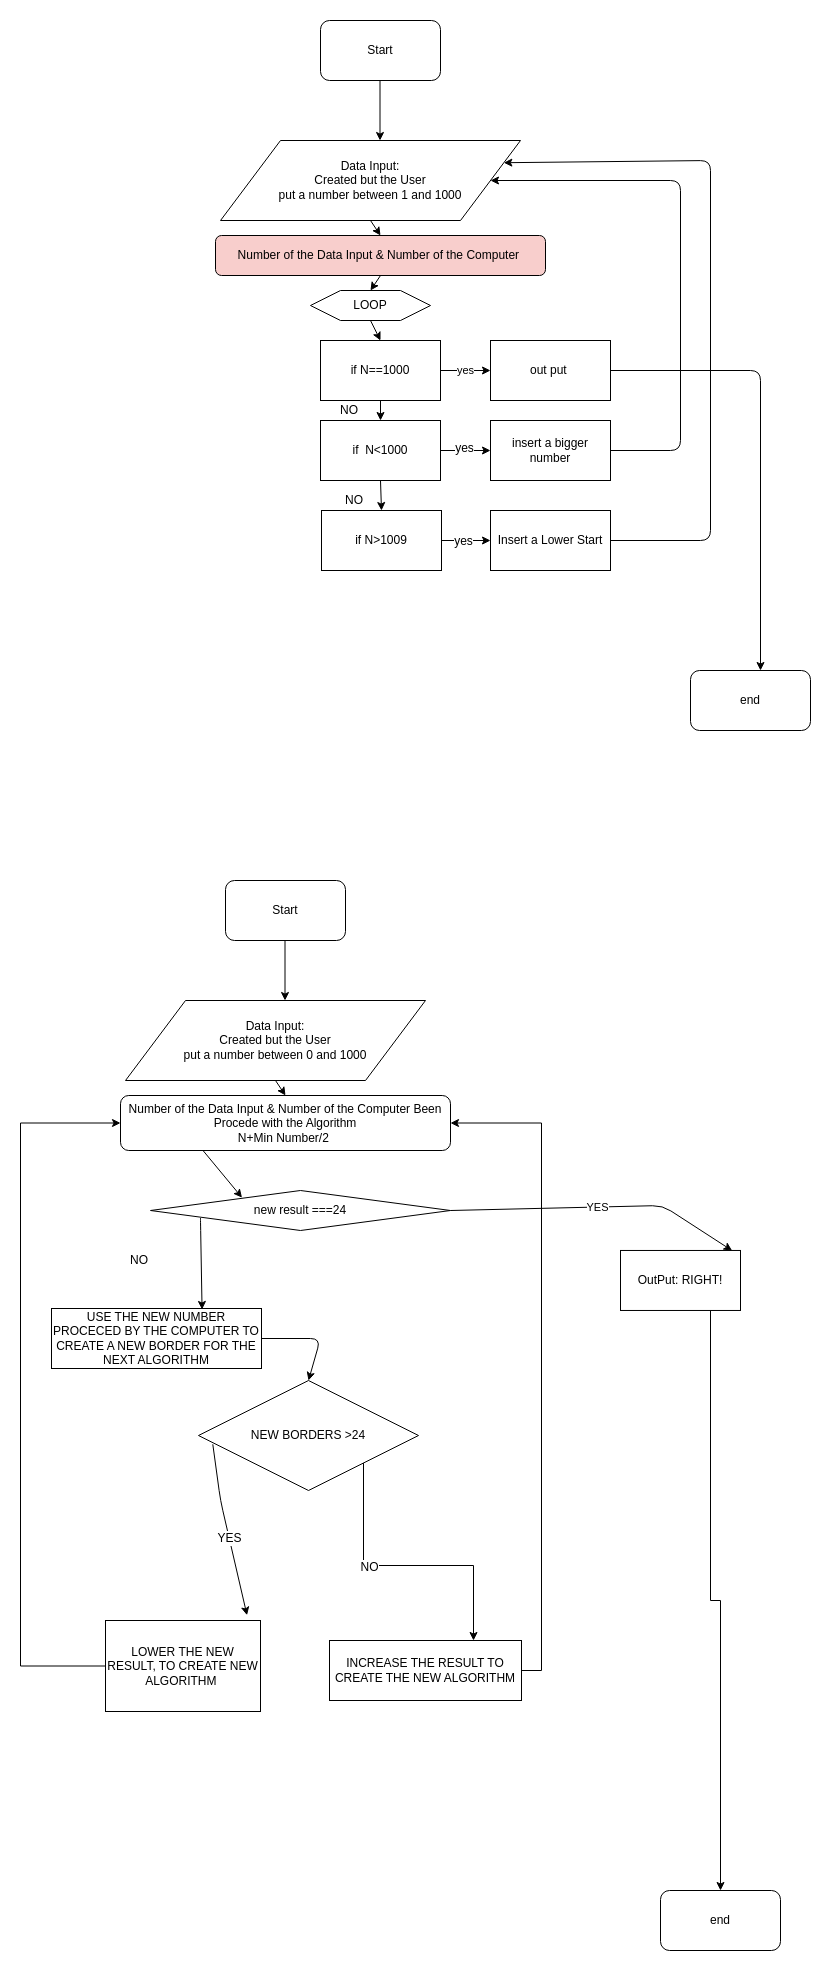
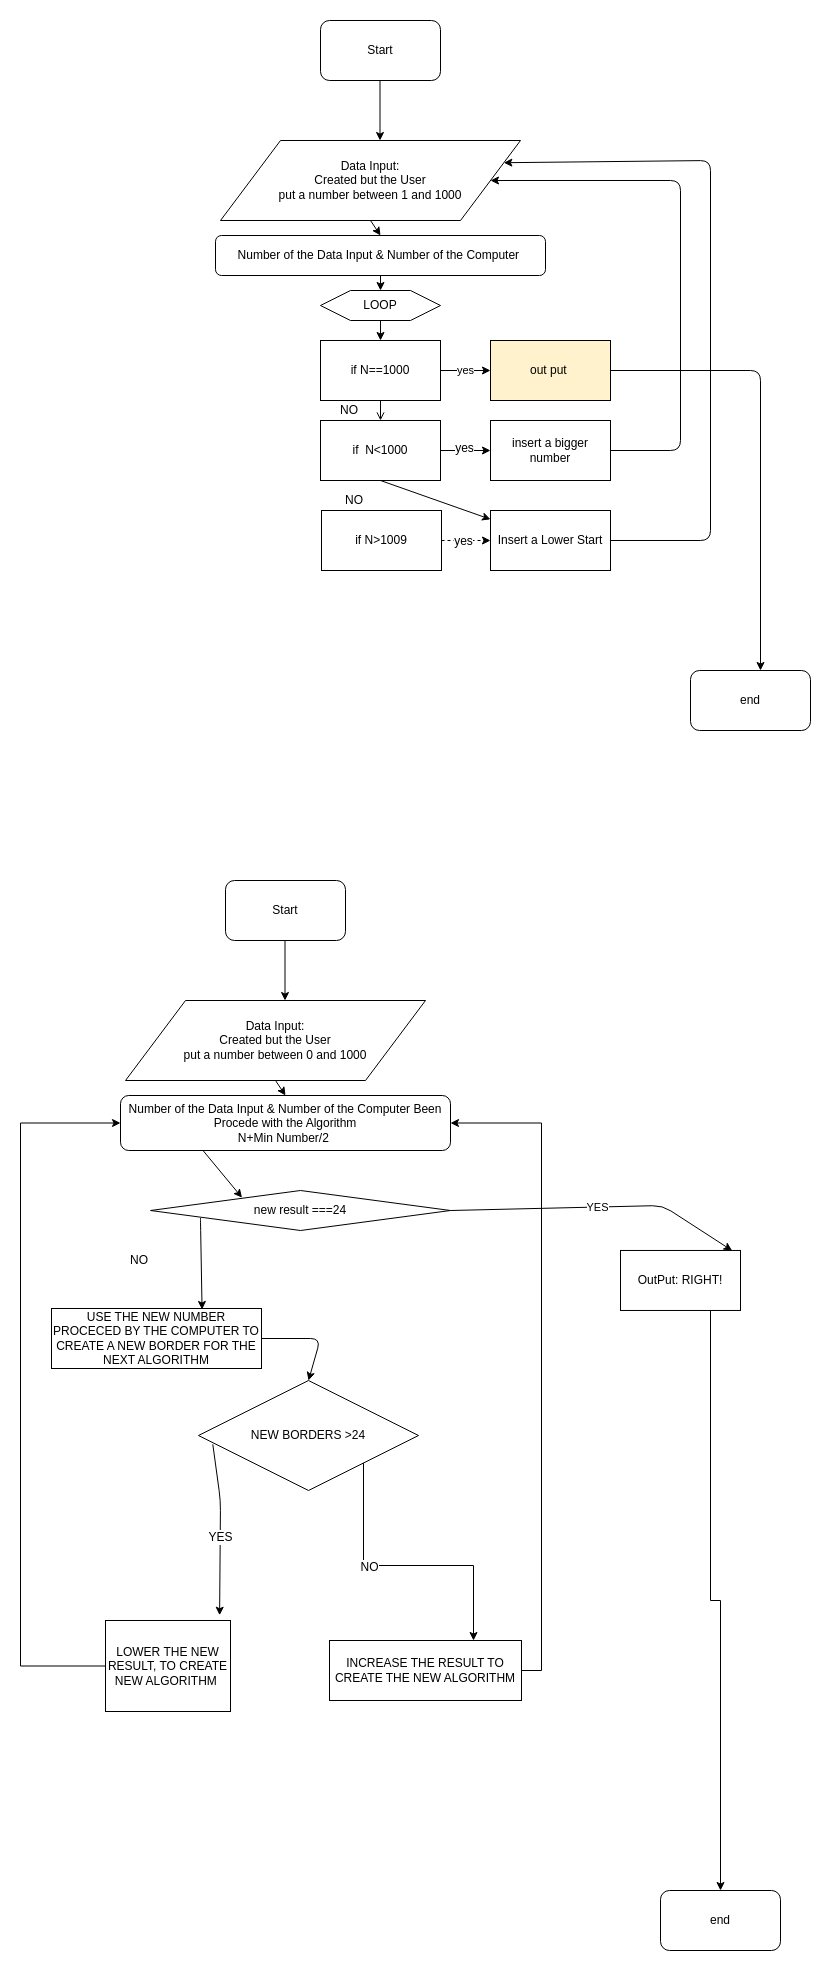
  <mxCell id="0" />
  <mxCell id="1" parent="0" />
  <mxCell id="2" value="Start" style="rounded=1;whiteSpace=wrap;html=1;" vertex="1" parent="1"><mxGeometry x="320" y="20" width="120" height="60" as="geometry" /></mxCell>
  <mxCell id="3" value="" style="endArrow=classic;html=1;" edge="1" parent="1"><mxGeometry width="50" height="50" relative="1" as="geometry"><mxPoint x="379.5" y="80" as="sourcePoint" /><mxPoint x="379.5" y="140" as="targetPoint" /></mxGeometry></mxCell>
  <mxCell id="4" value="Data Input:&lt;br&gt;Created but the User&lt;br&gt;put a number between 1 and 1000" style="shape=parallelogram;perimeter=parallelogramPerimeter;whiteSpace=wrap;html=1;" vertex="1" parent="1"><mxGeometry x="220" y="140" width="300" height="80" as="geometry" /></mxCell>
- <mxCell id="5" value="LOOP" style="shape=hexagon;perimeter=hexagonPerimeter2;whiteSpace=wrap;html=1;" vertex="1" parent="1"><mxGeometry x="310" y="290" width="120" height="30" as="geometry" /></mxCell>
+ <mxCell id="5" value="LOOP" style="shape=hexagon;perimeter=hexagonPerimeter2;whiteSpace=wrap;html=1;" vertex="1" parent="1"><mxGeometry x="320" y="290" width="120" height="30" as="geometry" /></mxCell>
  <mxCell id="6" value="if N==1000" style="rounded=0;whiteSpace=wrap;html=1;" vertex="1" parent="1"><mxGeometry x="320" y="340" width="120" height="60" as="geometry" /></mxCell>
- <mxCell id="7" value="out put&amp;nbsp;" style="rounded=0;whiteSpace=wrap;html=1;" vertex="1" parent="1"><mxGeometry x="490" y="340" width="120" height="60" as="geometry" /></mxCell>
+ <mxCell id="7" value="out put&amp;nbsp;" style="rounded=0;whiteSpace=wrap;html=1;fillColor=#fff2cc;" vertex="1" parent="1"><mxGeometry x="490" y="340" width="120" height="60" as="geometry" /></mxCell>
  <mxCell id="8" value="yes" style="endArrow=classic;html=1;exitX=1;exitY=0.5;exitDx=0;exitDy=0;entryX=0;entryY=0.5;entryDx=0;entryDy=0;" edge="1" parent="1" source="6" target="7"><mxGeometry width="50" height="50" relative="1" as="geometry"><mxPoint x="310" y="760" as="sourcePoint" /><mxPoint x="360" y="710" as="targetPoint" /><Array as="points"><mxPoint x="490" y="370" /></Array></mxGeometry></mxCell>
  <mxCell id="9" value="if &amp;nbsp;N&amp;lt;1000" style="rounded=0;whiteSpace=wrap;html=1;" vertex="1" parent="1"><mxGeometry x="320" y="420" width="120" height="60" as="geometry" /></mxCell>
  <mxCell id="10" value="insert a bigger number" style="rounded=0;whiteSpace=wrap;html=1;" vertex="1" parent="1"><mxGeometry x="490" y="420" width="120" height="60" as="geometry" /></mxCell>
  <mxCell id="11" value="if N&amp;gt;1009" style="rounded=0;whiteSpace=wrap;html=1;" vertex="1" parent="1"><mxGeometry x="321" y="510" width="120" height="60" as="geometry" /></mxCell>
  <mxCell id="12" value="Insert a Lower Start" style="rounded=0;whiteSpace=wrap;html=1;" vertex="1" parent="1"><mxGeometry x="490" y="510" width="120" height="60" as="geometry" /></mxCell>
  <mxCell id="13" value="" style="endArrow=classic;html=1;exitX=1;exitY=0.5;exitDx=0;exitDy=0;entryX=0;entryY=0.5;entryDx=0;entryDy=0;" edge="1" parent="1" source="9" target="10"><mxGeometry width="50" height="50" relative="1" as="geometry"><mxPoint x="440" y="480" as="sourcePoint" /><mxPoint x="490" y="430" as="targetPoint" /></mxGeometry></mxCell>
  <mxCell id="14" value="yes" style="text;html=1;resizable=0;points=[];align=center;verticalAlign=middle;labelBackgroundColor=#ffffff;" vertex="1" connectable="0" parent="13"><mxGeometry x="-0.08" y="3" relative="1" as="geometry"><mxPoint as="offset" /></mxGeometry></mxCell>
- <mxCell id="15" value="" style="endArrow=classic;html=1;exitX=1;exitY=0.5;exitDx=0;exitDy=0;entryX=0;entryY=0.5;entryDx=0;entryDy=0;" edge="1" parent="1" source="11" target="12"><mxGeometry width="50" height="50" relative="1" as="geometry"><mxPoint x="440" y="560" as="sourcePoint" /><mxPoint x="490" y="510" as="targetPoint" /></mxGeometry></mxCell>
+ <mxCell id="15" value="" style="endArrow=classic;html=1;exitX=1;exitY=0.5;exitDx=0;exitDy=0;entryX=0;entryY=0.5;entryDx=0;entryDy=0;dashed=1;" edge="1" parent="1" source="11" target="12"><mxGeometry width="50" height="50" relative="1" as="geometry"><mxPoint x="440" y="560" as="sourcePoint" /><mxPoint x="490" y="510" as="targetPoint" /></mxGeometry></mxCell>
  <mxCell id="16" value="yes" style="text;html=1;resizable=0;points=[];align=center;verticalAlign=middle;labelBackgroundColor=#ffffff;" vertex="1" connectable="0" parent="15"><mxGeometry x="-0.16" relative="1" as="geometry"><mxPoint as="offset" /></mxGeometry></mxCell>
  <mxCell id="17" value="" style="endArrow=classic;html=1;exitX=0.5;exitY=1;exitDx=0;exitDy=0;entryX=0.5;entryY=0;entryDx=0;entryDy=0;" edge="1" parent="1" source="5" target="6"><mxGeometry width="50" height="50" relative="1" as="geometry"><mxPoint x="350" y="350" as="sourcePoint" /><mxPoint x="400" y="300" as="targetPoint" /></mxGeometry></mxCell>
- <mxCell id="18" value="" style="endArrow=classic;html=1;exitX=0.5;exitY=1;exitDx=0;exitDy=0;entryX=0.5;entryY=0;entryDx=0;entryDy=0;" edge="1" parent="1" source="6" target="9"><mxGeometry width="50" height="50" relative="1" as="geometry"><mxPoint x="360" y="430" as="sourcePoint" /><mxPoint x="410" y="380" as="targetPoint" /></mxGeometry></mxCell>
- <mxCell id="19" value="" style="endArrow=classic;html=1;exitX=0.5;exitY=1;exitDx=0;exitDy=0;entryX=0.5;entryY=0;entryDx=0;entryDy=0;" edge="1" parent="1" source="9" target="11"><mxGeometry width="50" height="50" relative="1" as="geometry"><mxPoint x="360" y="530" as="sourcePoint" /><mxPoint x="410" y="480" as="targetPoint" /></mxGeometry></mxCell>
+ <mxCell id="18" value="" style="endArrow=open;html=1;exitX=0.5;exitY=1;exitDx=0;exitDy=0;entryX=0.5;entryY=0;entryDx=0;entryDy=0;" edge="1" parent="1" source="6" target="9"><mxGeometry width="50" height="50" relative="1" as="geometry"><mxPoint x="360" y="430" as="sourcePoint" /><mxPoint x="410" y="380" as="targetPoint" /></mxGeometry></mxCell>
+ <mxCell id="19" value="" style="endArrow=classic;html=1;exitX=0.5;exitY=1;exitDx=0;exitDy=0;" edge="1" parent="1" source="9" target="12"><mxGeometry width="50" height="50" relative="1" as="geometry"><mxPoint x="360" y="530" as="sourcePoint" /><mxPoint x="410" y="480" as="targetPoint" /></mxGeometry></mxCell>
  <mxCell id="20" value="" style="endArrow=classic;html=1;exitX=1;exitY=0.5;exitDx=0;exitDy=0;entryX=1;entryY=0.5;entryDx=0;entryDy=0;" edge="1" parent="1" source="10" target="4"><mxGeometry width="50" height="50" relative="1" as="geometry"><mxPoint x="310" y="640" as="sourcePoint" /><mxPoint x="360" y="590" as="targetPoint" /><Array as="points"><mxPoint x="680" y="450" /><mxPoint x="680" y="180" /></Array></mxGeometry></mxCell>
  <mxCell id="21" value="" style="endArrow=classic;html=1;exitX=1;exitY=0.5;exitDx=0;exitDy=0;entryX=1;entryY=0.25;entryDx=0;entryDy=0;" edge="1" parent="1" source="12" target="4"><mxGeometry width="50" height="50" relative="1" as="geometry"><mxPoint x="640" y="540" as="sourcePoint" /><mxPoint x="470" y="270" as="targetPoint" /><Array as="points"><mxPoint x="710" y="540" /><mxPoint x="710" y="160" /></Array></mxGeometry></mxCell>
- <mxCell id="22" value="Number of the Data Input &amp;amp; Number of the Computer&amp;nbsp;" style="rounded=1;whiteSpace=wrap;html=1;fillColor=#f8cecc;" vertex="1" parent="1"><mxGeometry x="215" y="235" width="330" height="40" as="geometry" /></mxCell>
+ <mxCell id="22" value="Number of the Data Input &amp;amp; Number of the Computer&amp;nbsp;" style="rounded=1;whiteSpace=wrap;html=1;" vertex="1" parent="1"><mxGeometry x="215" y="235" width="330" height="40" as="geometry" /></mxCell>
  <mxCell id="23" value="" style="endArrow=classic;html=1;exitX=0.5;exitY=1;exitDx=0;exitDy=0;entryX=0.5;entryY=0;entryDx=0;entryDy=0;" edge="1" parent="1" source="4" target="22"><mxGeometry width="50" height="50" relative="1" as="geometry"><mxPoint x="360" y="260" as="sourcePoint" /><mxPoint x="410" y="210" as="targetPoint" /></mxGeometry></mxCell>
  <mxCell id="24" value="" style="endArrow=classic;html=1;exitX=0.5;exitY=1;exitDx=0;exitDy=0;entryX=0.5;entryY=0;entryDx=0;entryDy=0;" edge="1" parent="1" source="22" target="5"><mxGeometry width="50" height="50" relative="1" as="geometry"><mxPoint x="350" y="310" as="sourcePoint" /><mxPoint x="400" y="260" as="targetPoint" /></mxGeometry></mxCell>
  <mxCell id="25" value="" style="endArrow=classic;html=1;" edge="1" parent="1"><mxGeometry width="50" height="50" relative="1" as="geometry"><mxPoint x="610" y="370" as="sourcePoint" /><mxPoint x="760" y="670" as="targetPoint" /><Array as="points"><mxPoint x="610" y="370" /><mxPoint x="760" y="370" /></Array></mxGeometry></mxCell>
  <mxCell id="26" value="end" style="rounded=1;whiteSpace=wrap;html=1;" vertex="1" parent="1"><mxGeometry x="690" y="670" width="120" height="60" as="geometry" /></mxCell>
  <mxCell id="27" value="NO" style="text;html=1;resizable=0;points=[];autosize=1;align=left;verticalAlign=top;spacingTop=-4;" vertex="1" parent="1"><mxGeometry x="338" y="400" width="30" height="20" as="geometry" /></mxCell>
  <mxCell id="28" value="NO" style="text;html=1;resizable=0;points=[];autosize=1;align=left;verticalAlign=top;spacingTop=-4;" vertex="1" parent="1"><mxGeometry x="343" y="490" width="30" height="20" as="geometry" /></mxCell>
  <mxCell id="29" value="Start" style="rounded=1;whiteSpace=wrap;html=1;" vertex="1" parent="1"><mxGeometry x="225" y="880" width="120" height="60" as="geometry" /></mxCell>
  <mxCell id="30" value="" style="endArrow=classic;html=1;" edge="1" parent="1"><mxGeometry width="50" height="50" relative="1" as="geometry"><mxPoint x="284.5" y="940" as="sourcePoint" /><mxPoint x="284.5" y="1000" as="targetPoint" /></mxGeometry></mxCell>
  <mxCell id="31" value="Data Input:&lt;br&gt;Created but the User&lt;br&gt;put a number between 0 and 1000" style="shape=parallelogram;perimeter=parallelogramPerimeter;whiteSpace=wrap;html=1;" vertex="1" parent="1"><mxGeometry x="125" y="1000" width="300" height="80" as="geometry" /></mxCell>
  <mxCell id="32" style="edgeStyle=orthogonalEdgeStyle;rounded=0;orthogonalLoop=1;jettySize=auto;html=1;exitX=0.75;exitY=1;exitDx=0;exitDy=0;" edge="1" parent="1" source="33" target="38"><mxGeometry relative="1" as="geometry" /></mxCell>
  <mxCell id="33" value="OutPut: RIGHT!" style="rounded=0;whiteSpace=wrap;html=1;" vertex="1" parent="1"><mxGeometry x="620" y="1249.971" width="120" height="60" as="geometry" /></mxCell>
  <mxCell id="34" value="YES" style="endArrow=classic;html=1;exitX=1;exitY=0.5;exitDx=0;exitDy=0;entryX=0.93;entryY=0.002;entryDx=0;entryDy=0;entryPerimeter=0;" edge="1" source="49" target="33" parent="1"><mxGeometry width="50" height="50" relative="1" as="geometry"><mxPoint x="619" y="1179.971" as="sourcePoint" /><mxPoint x="165" y="1869.971" as="targetPoint" /><Array as="points"><mxPoint x="662" y="1205" /></Array></mxGeometry></mxCell>
  <mxCell id="35" value="USE THE NEW NUMBER PROCECED BY THE COMPUTER TO CREATE A NEW BORDER FOR THE NEXT ALGORITHM" style="rounded=0;whiteSpace=wrap;html=1;" vertex="1" parent="1"><mxGeometry x="51" y="1308" width="210" height="60" as="geometry" /></mxCell>
  <mxCell id="36" value="Number of the Data Input &amp;amp; Number of the Computer Been Procede with the Algorithm &lt;br&gt;N+Min Number/2&amp;nbsp;" style="rounded=1;whiteSpace=wrap;html=1;" vertex="1" parent="1"><mxGeometry x="120" y="1095" width="330" height="55" as="geometry" /></mxCell>
  <mxCell id="37" value="" style="endArrow=classic;html=1;exitX=0.5;exitY=1;exitDx=0;exitDy=0;entryX=0.5;entryY=0;entryDx=0;entryDy=0;" edge="1" source="31" target="36" parent="1"><mxGeometry width="50" height="50" relative="1" as="geometry"><mxPoint x="265" y="1120" as="sourcePoint" /><mxPoint x="315" y="1070" as="targetPoint" /></mxGeometry></mxCell>
  <mxCell id="38" value="end" style="rounded=1;whiteSpace=wrap;html=1;" vertex="1" parent="1"><mxGeometry x="660" y="1890" width="120" height="60" as="geometry" /></mxCell>
  <mxCell id="39" value="NO" style="text;html=1;resizable=0;points=[];autosize=1;align=left;verticalAlign=top;spacingTop=-4;" vertex="1" parent="1"><mxGeometry x="128" y="1249.971" width="30" height="20" as="geometry" /></mxCell>
  <mxCell id="40" style="edgeStyle=orthogonalEdgeStyle;rounded=0;orthogonalLoop=1;jettySize=auto;html=1;exitX=1;exitY=0;exitDx=0;exitDy=0;entryX=0.75;entryY=0;entryDx=0;entryDy=0;" edge="1" parent="1" source="42" target="48"><mxGeometry relative="1" as="geometry" /></mxCell>
  <mxCell id="41" value="NO" style="text;html=1;resizable=0;points=[];align=center;verticalAlign=middle;labelBackgroundColor=#ffffff;" vertex="1" connectable="0" parent="40"><mxGeometry x="-0.246" y="-1" relative="1" as="geometry"><mxPoint as="offset" /></mxGeometry></mxCell>
  <mxCell id="42" value="NEW BORDERS &amp;gt;24" style="rhombus;whiteSpace=wrap;html=1;direction=south;" vertex="1" parent="1"><mxGeometry x="198" y="1380" width="220" height="110" as="geometry" /></mxCell>
  <mxCell id="43" value="" style="endArrow=classic;html=1;entryX=0;entryY=0.5;entryDx=0;entryDy=0;exitX=1;exitY=0.5;exitDx=0;exitDy=0;" edge="1" parent="1" source="35" target="42"><mxGeometry width="50" height="50" relative="1" as="geometry"><mxPoint x="410.9" y="1365.712" as="sourcePoint" /><mxPoint x="94.5" y="1671.5" as="targetPoint" /><Array as="points"><mxPoint x="320" y="1338" /></Array></mxGeometry></mxCell>
  <mxCell id="44" style="edgeStyle=orthogonalEdgeStyle;rounded=0;orthogonalLoop=1;jettySize=auto;html=1;exitX=0;exitY=0.5;exitDx=0;exitDy=0;entryX=0;entryY=0.5;entryDx=0;entryDy=0;" edge="1" parent="1" source="45" target="36"><mxGeometry relative="1" as="geometry"><Array as="points"><mxPoint x="20" y="1665" /><mxPoint x="20" y="1123" /></Array></mxGeometry></mxCell>
- <mxCell id="45" value="LOWER THE NEW RESULT, TO CREATE NEW ALGORITHM&amp;nbsp;" style="rounded=0;whiteSpace=wrap;html=1;" vertex="1" parent="1"><mxGeometry x="105" y="1620" width="155" height="91" as="geometry" /></mxCell>
+ <mxCell id="45" value="LOWER THE NEW RESULT, TO CREATE NEW ALGORITHM&amp;nbsp;" style="rounded=0;whiteSpace=wrap;html=1;" vertex="1" parent="1"><mxGeometry x="105" y="1620" width="125" height="91" as="geometry" /></mxCell>
  <mxCell id="46" value="" style="endArrow=classic;html=1;exitX=0.25;exitY=1;exitDx=0;exitDy=0;entryX=0.305;entryY=0.178;entryDx=0;entryDy=0;entryPerimeter=0;" edge="1" parent="1" source="36" target="49"><mxGeometry width="50" height="50" relative="1" as="geometry"><mxPoint x="200" y="1150" as="sourcePoint" /><mxPoint x="203" y="1190" as="targetPoint" /><Array as="points" /></mxGeometry></mxCell>
  <mxCell id="47" style="edgeStyle=orthogonalEdgeStyle;rounded=0;orthogonalLoop=1;jettySize=auto;html=1;exitX=1;exitY=0.5;exitDx=0;exitDy=0;entryX=1;entryY=0.5;entryDx=0;entryDy=0;" edge="1" parent="1" source="48" target="36"><mxGeometry relative="1" as="geometry" /></mxCell>
  <mxCell id="48" value="INCREASE THE RESULT TO CREATE THE NEW ALGORITHM" style="rounded=0;whiteSpace=wrap;html=1;" vertex="1" parent="1"><mxGeometry x="329" y="1640" width="192" height="60" as="geometry" /></mxCell>
  <mxCell id="49" value="new result ===24" style="rhombus;whiteSpace=wrap;html=1;" vertex="1" parent="1"><mxGeometry x="150" y="1190" width="300" height="40" as="geometry" /></mxCell>
  <mxCell id="50" value="" style="endArrow=classic;html=1;entryX=0.717;entryY=0.016;entryDx=0;entryDy=0;entryPerimeter=0;" edge="1" parent="1" target="35"><mxGeometry width="50" height="50" relative="1" as="geometry"><mxPoint x="200" y="1217.647" as="sourcePoint" /><mxPoint x="100" y="2310" as="targetPoint" /><Array as="points"><mxPoint x="200" y="1220" /></Array></mxGeometry></mxCell>
  <mxCell id="51" value="" style="endArrow=classic;html=1;entryX=0.913;entryY=-0.058;entryDx=0;entryDy=0;entryPerimeter=0;exitX=0.58;exitY=0.935;exitDx=0;exitDy=0;exitPerimeter=0;" edge="1" parent="1" source="42" target="45"><mxGeometry width="50" height="50" relative="1" as="geometry"><mxPoint x="50" y="2020" as="sourcePoint" /><mxPoint x="100" y="1970" as="targetPoint" /><Array as="points"><mxPoint x="220" y="1500" /></Array></mxGeometry></mxCell>
  <mxCell id="52" value="YES" style="text;html=1;resizable=0;points=[];align=center;verticalAlign=middle;labelBackgroundColor=#ffffff;" vertex="1" connectable="0" parent="51"><mxGeometry x="0.087" relative="1" as="geometry"><mxPoint as="offset" /></mxGeometry></mxCell>
